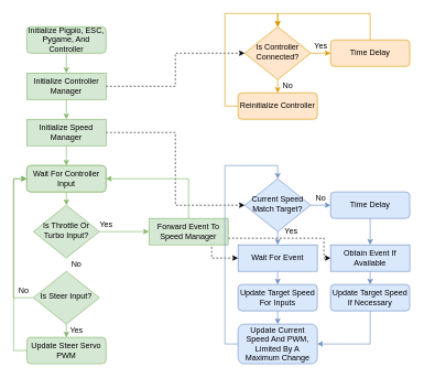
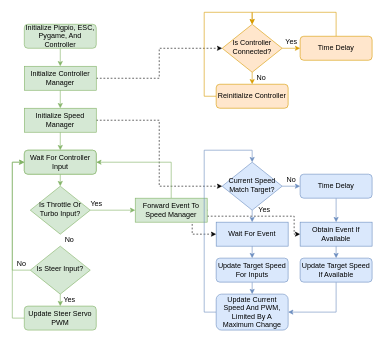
  <mxCell id="0" />
  <mxCell id="1" parent="0" />
  <mxCell id="2" style="edgeStyle=orthogonalEdgeStyle;rounded=0;orthogonalLoop=1;jettySize=auto;html=1;exitX=0.5;exitY=1;exitDx=0;exitDy=0;entryX=0.5;entryY=0;entryDx=0;entryDy=0;fillColor=#d5e8d4;strokeColor=#82b366;" edge="1" parent="1" source="3" target="13"><mxGeometry relative="1" as="geometry" /></mxCell>
  <mxCell id="3" value="Initialize Pigpio, ESC, Pygame, And Controller" style="rounded=1;whiteSpace=wrap;html=1;fontSize=12;glass=0;strokeWidth=1;shadow=0;fillColor=#d5e8d4;strokeColor=#82b366;" parent="1" vertex="1"><mxGeometry x="40" y="40" width="120" height="40" as="geometry" /></mxCell>
  <mxCell id="4" style="edgeStyle=orthogonalEdgeStyle;rounded=0;orthogonalLoop=1;jettySize=auto;html=1;exitX=1;exitY=0.5;exitDx=0;exitDy=0;entryX=0;entryY=0.5;entryDx=0;entryDy=0;fillColor=#d5e8d4;strokeColor=#82b366;" edge="1" parent="1" source="5" target="25"><mxGeometry relative="1" as="geometry" /></mxCell>
  <mxCell id="5" value="Is Throttle Or Turbo Input?" style="rhombus;whiteSpace=wrap;html=1;shadow=0;fontFamily=Helvetica;fontSize=12;align=center;strokeWidth=1;spacing=6;spacingTop=-4;fillColor=#d5e8d4;strokeColor=#82b366;" parent="1" vertex="1"><mxGeometry x="50" y="310" width="100" height="80" as="geometry" /></mxCell>
  <mxCell id="6" style="edgeStyle=orthogonalEdgeStyle;rounded=0;orthogonalLoop=1;jettySize=auto;html=1;exitX=0;exitY=0.5;exitDx=0;exitDy=0;entryX=0;entryY=0.5;entryDx=0;entryDy=0;fillColor=#d5e8d4;strokeColor=#82b366;" edge="1" parent="1" source="8" target="10"><mxGeometry relative="1" as="geometry" /></mxCell>
  <mxCell id="7" style="edgeStyle=orthogonalEdgeStyle;rounded=0;orthogonalLoop=1;jettySize=auto;html=1;exitX=0.5;exitY=1;exitDx=0;exitDy=0;entryX=0.5;entryY=0;entryDx=0;entryDy=0;fillColor=#d5e8d4;strokeColor=#82b366;" edge="1" parent="1" source="8" target="20"><mxGeometry relative="1" as="geometry" /></mxCell>
  <mxCell id="8" value="Is Steer Input?" style="rhombus;whiteSpace=wrap;html=1;shadow=0;fontFamily=Helvetica;fontSize=12;align=center;strokeWidth=1;spacing=6;spacingTop=-4;fillColor=#d5e8d4;strokeColor=#82b366;" parent="1" vertex="1"><mxGeometry x="50" y="410" width="100" height="80" as="geometry" /></mxCell>
  <mxCell id="9" style="edgeStyle=orthogonalEdgeStyle;rounded=0;orthogonalLoop=1;jettySize=auto;html=1;exitX=0.5;exitY=1;exitDx=0;exitDy=0;entryX=0.5;entryY=0;entryDx=0;entryDy=0;fillColor=#d5e8d4;strokeColor=#82b366;" edge="1" parent="1" source="10" target="5"><mxGeometry relative="1" as="geometry" /></mxCell>
  <mxCell id="10" value="Wait For Controller Input" style="rounded=1;whiteSpace=wrap;html=1;fontSize=12;glass=0;strokeWidth=1;shadow=0;fillColor=#d5e8d4;strokeColor=#82b366;" parent="1" vertex="1"><mxGeometry x="40" y="250" width="120" height="40" as="geometry" /></mxCell>
  <mxCell id="11" style="edgeStyle=orthogonalEdgeStyle;rounded=0;orthogonalLoop=1;jettySize=auto;html=1;exitX=0.5;exitY=1;exitDx=0;exitDy=0;entryX=0.5;entryY=0;entryDx=0;entryDy=0;fillColor=#d5e8d4;strokeColor=#82b366;" edge="1" parent="1" source="13" target="16"><mxGeometry relative="1" as="geometry" /></mxCell>
  <mxCell id="12" style="edgeStyle=orthogonalEdgeStyle;rounded=0;orthogonalLoop=1;jettySize=auto;html=1;exitX=1;exitY=0.5;exitDx=0;exitDy=0;strokeColor=#000000;dashed=1;" edge="1" parent="1" source="13" target="45"><mxGeometry relative="1" as="geometry" /></mxCell>
  <mxCell id="13" value="Initialize Controller Manager" style="rounded=0;whiteSpace=wrap;html=1;fillColor=#d5e8d4;strokeColor=#82b366;" vertex="1" parent="1"><mxGeometry x="40" y="110" width="120" height="40" as="geometry" /></mxCell>
  <mxCell id="14" style="edgeStyle=orthogonalEdgeStyle;rounded=0;orthogonalLoop=1;jettySize=auto;html=1;exitX=0.5;exitY=1;exitDx=0;exitDy=0;entryX=0.5;entryY=0;entryDx=0;entryDy=0;fillColor=#d5e8d4;strokeColor=#82b366;" edge="1" parent="1" source="16" target="10"><mxGeometry relative="1" as="geometry" /></mxCell>
  <mxCell id="15" style="edgeStyle=orthogonalEdgeStyle;rounded=0;orthogonalLoop=1;jettySize=auto;html=1;exitX=1;exitY=0.5;exitDx=0;exitDy=0;entryX=0;entryY=0.5;entryDx=0;entryDy=0;dashed=1;" edge="1" parent="1" source="16" target="29"><mxGeometry relative="1" as="geometry" /></mxCell>
  <mxCell id="16" value="Initialize Speed Manager" style="rounded=0;whiteSpace=wrap;html=1;fillColor=#d5e8d4;strokeColor=#82b366;" vertex="1" parent="1"><mxGeometry x="40" y="180" width="120" height="40" as="geometry" /></mxCell>
  <mxCell id="17" value="No" style="text;html=1;align=center;verticalAlign=middle;resizable=0;points=[];autosize=1;" vertex="1" parent="1"><mxGeometry x="100" y="390" width="30" height="20" as="geometry" /></mxCell>
  <mxCell id="18" value="No" style="text;html=1;align=center;verticalAlign=middle;resizable=0;points=[];autosize=1;" vertex="1" parent="1"><mxGeometry x="20" y="430" width="30" height="20" as="geometry" /></mxCell>
  <mxCell id="19" style="edgeStyle=orthogonalEdgeStyle;rounded=0;orthogonalLoop=1;jettySize=auto;html=1;exitX=0;exitY=0.5;exitDx=0;exitDy=0;entryX=0;entryY=0.5;entryDx=0;entryDy=0;fillColor=#d5e8d4;strokeColor=#82b366;" edge="1" parent="1" source="20" target="10"><mxGeometry relative="1" as="geometry" /></mxCell>
  <mxCell id="20" value="Update Steer Servo PWM" style="rounded=1;whiteSpace=wrap;html=1;fontSize=12;glass=0;strokeWidth=1;shadow=0;fillColor=#d5e8d4;strokeColor=#82b366;" vertex="1" parent="1"><mxGeometry x="40" y="510" width="120" height="40" as="geometry" /></mxCell>
  <mxCell id="21" value="Yes" style="text;html=1;align=center;verticalAlign=middle;resizable=0;points=[];autosize=1;" vertex="1" parent="1"><mxGeometry x="95" y="490" width="40" height="20" as="geometry" /></mxCell>
  <mxCell id="22" style="edgeStyle=orthogonalEdgeStyle;rounded=0;orthogonalLoop=1;jettySize=auto;html=1;exitX=0.5;exitY=0;exitDx=0;exitDy=0;entryX=1;entryY=0.5;entryDx=0;entryDy=0;fillColor=#d5e8d4;strokeColor=#82b366;" edge="1" parent="1" source="25" target="10"><mxGeometry relative="1" as="geometry" /></mxCell>
  <mxCell id="23" style="edgeStyle=orthogonalEdgeStyle;rounded=0;orthogonalLoop=1;jettySize=auto;html=1;exitX=1;exitY=0.5;exitDx=0;exitDy=0;entryX=0;entryY=0.5;entryDx=0;entryDy=0;dashed=1;strokeColor=#000000;" edge="1" parent="1" source="25" target="31"><mxGeometry relative="1" as="geometry"><Array as="points"><mxPoint x="320" y="350" /><mxPoint x="320" y="390" /></Array></mxGeometry></mxCell>
  <mxCell id="24" style="edgeStyle=orthogonalEdgeStyle;rounded=0;orthogonalLoop=1;jettySize=auto;html=1;exitX=1;exitY=0.5;exitDx=0;exitDy=0;entryX=0;entryY=0.5;entryDx=0;entryDy=0;strokeColor=#000000;dashed=1;" edge="1" parent="1" source="25" target="38"><mxGeometry relative="1" as="geometry"><Array as="points"><mxPoint x="320" y="350" /><mxPoint x="320" y="360" /><mxPoint x="490" y="360" /><mxPoint x="490" y="390" /></Array></mxGeometry></mxCell>
  <mxCell id="25" value="Forward Event To Speed Manager" style="rounded=0;whiteSpace=wrap;html=1;fillColor=#d5e8d4;strokeColor=#82b366;" vertex="1" parent="1"><mxGeometry x="225" y="330" width="120" height="40" as="geometry" /></mxCell>
  <mxCell id="26" value="Yes" style="text;html=1;align=center;verticalAlign=middle;resizable=0;points=[];autosize=1;" vertex="1" parent="1"><mxGeometry x="140" y="330" width="40" height="20" as="geometry" /></mxCell>
  <mxCell id="27" style="edgeStyle=orthogonalEdgeStyle;rounded=0;orthogonalLoop=1;jettySize=auto;html=1;exitX=0.5;exitY=1;exitDx=0;exitDy=0;entryX=0.5;entryY=0;entryDx=0;entryDy=0;strokeColor=#6c8ebf;fillColor=#dae8fc;" edge="1" parent="1" source="29" target="31"><mxGeometry relative="1" as="geometry" /></mxCell>
  <mxCell id="28" style="edgeStyle=orthogonalEdgeStyle;rounded=0;orthogonalLoop=1;jettySize=auto;html=1;exitX=1;exitY=0.5;exitDx=0;exitDy=0;entryX=0;entryY=0.5;entryDx=0;entryDy=0;strokeColor=#6c8ebf;fillColor=#dae8fc;" edge="1" parent="1" source="29" target="36"><mxGeometry relative="1" as="geometry" /></mxCell>
  <mxCell id="29" value="Current Speed&lt;br&gt;Match Target?" style="rhombus;whiteSpace=wrap;html=1;shadow=0;fontFamily=Helvetica;fontSize=12;align=center;strokeWidth=1;spacing=6;spacingTop=-4;fillColor=#dae8fc;strokeColor=#6c8ebf;" vertex="1" parent="1"><mxGeometry x="370" y="270" width="100" height="80" as="geometry" /></mxCell>
  <mxCell id="30" style="edgeStyle=orthogonalEdgeStyle;rounded=0;orthogonalLoop=1;jettySize=auto;html=1;exitX=0.5;exitY=1;exitDx=0;exitDy=0;entryX=0.5;entryY=0;entryDx=0;entryDy=0;strokeColor=#6c8ebf;fillColor=#dae8fc;" edge="1" parent="1" source="31" target="34"><mxGeometry relative="1" as="geometry" /></mxCell>
  <mxCell id="31" value="Wait For Event" style="rounded=0;whiteSpace=wrap;html=1;fillColor=#dae8fc;strokeColor=#6c8ebf;" vertex="1" parent="1"><mxGeometry x="360" y="370" width="120" height="40" as="geometry" /></mxCell>
  <mxCell id="32" value="Wait For Controller Input" style="rounded=1;whiteSpace=wrap;html=1;fontSize=12;glass=0;strokeWidth=1;shadow=0;fillColor=#d5e8d4;strokeColor=#82b366;" vertex="1" parent="1"><mxGeometry x="40" y="250" width="120" height="40" as="geometry" /></mxCell>
  <mxCell id="33" style="edgeStyle=orthogonalEdgeStyle;rounded=0;orthogonalLoop=1;jettySize=auto;html=1;exitX=0.5;exitY=1;exitDx=0;exitDy=0;entryX=0.5;entryY=0;entryDx=0;entryDy=0;strokeColor=#6c8ebf;fillColor=#dae8fc;" edge="1" parent="1" source="34" target="42"><mxGeometry relative="1" as="geometry" /></mxCell>
  <mxCell id="34" value="Update Target Speed For Inputs" style="rounded=1;whiteSpace=wrap;html=1;fontSize=12;glass=0;strokeWidth=1;shadow=0;fillColor=#dae8fc;strokeColor=#6c8ebf;" vertex="1" parent="1"><mxGeometry x="360" y="430" width="120" height="40" as="geometry" /></mxCell>
  <mxCell id="35" style="edgeStyle=orthogonalEdgeStyle;rounded=0;orthogonalLoop=1;jettySize=auto;html=1;exitX=0.5;exitY=1;exitDx=0;exitDy=0;entryX=0.5;entryY=0;entryDx=0;entryDy=0;strokeColor=#6c8ebf;fillColor=#dae8fc;" edge="1" parent="1" source="36" target="38"><mxGeometry relative="1" as="geometry" /></mxCell>
  <mxCell id="36" value="Time Delay" style="rounded=1;whiteSpace=wrap;html=1;fontSize=12;glass=0;strokeWidth=1;shadow=0;fillColor=#dae8fc;strokeColor=#6c8ebf;" vertex="1" parent="1"><mxGeometry x="500" y="290" width="120" height="40" as="geometry" /></mxCell>
  <mxCell id="37" style="edgeStyle=orthogonalEdgeStyle;rounded=0;orthogonalLoop=1;jettySize=auto;html=1;exitX=0.5;exitY=1;exitDx=0;exitDy=0;entryX=0.5;entryY=0;entryDx=0;entryDy=0;strokeColor=#6c8ebf;fillColor=#dae8fc;" edge="1" parent="1" source="38" target="40"><mxGeometry relative="1" as="geometry" /></mxCell>
  <mxCell id="38" value="Obtain Event If Available" style="rounded=0;whiteSpace=wrap;html=1;fillColor=#dae8fc;strokeColor=#6c8ebf;" vertex="1" parent="1"><mxGeometry x="500" y="370" width="120" height="40" as="geometry" /></mxCell>
  <mxCell id="39" style="edgeStyle=orthogonalEdgeStyle;rounded=0;orthogonalLoop=1;jettySize=auto;html=1;exitX=0.5;exitY=1;exitDx=0;exitDy=0;entryX=1;entryY=0.5;entryDx=0;entryDy=0;strokeColor=#6c8ebf;fillColor=#dae8fc;" edge="1" parent="1" source="40" target="42"><mxGeometry relative="1" as="geometry" /></mxCell>
- <mxCell id="40" value="Update Target Speed If Necessary" style="rounded=1;whiteSpace=wrap;html=1;fontSize=12;glass=0;strokeWidth=1;shadow=0;fillColor=#dae8fc;strokeColor=#6c8ebf;" vertex="1" parent="1"><mxGeometry x="500" y="430" width="120" height="40" as="geometry" /></mxCell>
+ <mxCell id="40" value="Update Target Speed If Available" style="rounded=1;whiteSpace=wrap;html=1;fontSize=12;glass=0;strokeWidth=1;shadow=0;fillColor=#dae8fc;strokeColor=#6c8ebf;" vertex="1" parent="1"><mxGeometry x="500" y="430" width="120" height="40" as="geometry" /></mxCell>
  <mxCell id="41" style="edgeStyle=orthogonalEdgeStyle;rounded=0;orthogonalLoop=1;jettySize=auto;html=1;exitX=0;exitY=0.5;exitDx=0;exitDy=0;entryX=0.5;entryY=0;entryDx=0;entryDy=0;strokeColor=#6c8ebf;fillColor=#dae8fc;" edge="1" parent="1" source="42" target="29"><mxGeometry relative="1" as="geometry"><Array as="points"><mxPoint x="340" y="520" /><mxPoint x="340" y="250" /><mxPoint x="420" y="250" /></Array></mxGeometry></mxCell>
  <mxCell id="42" value="Update Current Speed And PWM,&lt;br&gt;Limited By A Maximum Change" style="rounded=1;whiteSpace=wrap;html=1;fontSize=12;glass=0;strokeWidth=1;shadow=0;fillColor=#dae8fc;strokeColor=#6c8ebf;" vertex="1" parent="1"><mxGeometry x="360" y="490" width="120" height="60" as="geometry" /></mxCell>
  <mxCell id="43" style="edgeStyle=orthogonalEdgeStyle;rounded=0;orthogonalLoop=1;jettySize=auto;html=1;exitX=0.5;exitY=1;exitDx=0;exitDy=0;entryX=0.5;entryY=0;entryDx=0;entryDy=0;strokeColor=#d79b00;fillColor=#ffe6cc;" edge="1" parent="1" source="45" target="49"><mxGeometry relative="1" as="geometry" /></mxCell>
  <mxCell id="44" style="edgeStyle=orthogonalEdgeStyle;rounded=0;orthogonalLoop=1;jettySize=auto;html=1;exitX=1;exitY=0.5;exitDx=0;exitDy=0;entryX=0;entryY=0.5;entryDx=0;entryDy=0;strokeColor=#d79b00;fillColor=#ffe6cc;" edge="1" parent="1" source="45" target="52"><mxGeometry relative="1" as="geometry" /></mxCell>
  <mxCell id="45" value="Is Controller Connected?" style="rhombus;whiteSpace=wrap;html=1;shadow=0;fontFamily=Helvetica;fontSize=12;align=center;strokeWidth=1;spacing=6;spacingTop=-4;fillColor=#ffe6cc;strokeColor=#d79b00;" vertex="1" parent="1"><mxGeometry x="370" y="40" width="100" height="80" as="geometry" /></mxCell>
  <mxCell id="46" value="No" style="text;html=1;align=center;verticalAlign=middle;resizable=0;points=[];autosize=1;" vertex="1" parent="1"><mxGeometry x="470" y="290" width="30" height="20" as="geometry" /></mxCell>
  <mxCell id="47" value="Yes" style="text;html=1;align=center;verticalAlign=middle;resizable=0;points=[];autosize=1;" vertex="1" parent="1"><mxGeometry x="420" y="340" width="40" height="20" as="geometry" /></mxCell>
  <mxCell id="48" style="edgeStyle=orthogonalEdgeStyle;rounded=0;orthogonalLoop=1;jettySize=auto;html=1;exitX=0;exitY=0.5;exitDx=0;exitDy=0;entryX=0.5;entryY=0;entryDx=0;entryDy=0;strokeColor=#d79b00;fillColor=#ffe6cc;" edge="1" parent="1" source="49" target="45"><mxGeometry relative="1" as="geometry"><Array as="points"><mxPoint x="340" y="160" /><mxPoint x="340" y="20" /><mxPoint x="420" y="20" /></Array></mxGeometry></mxCell>
  <mxCell id="49" value="Reinitialize Controller" style="rounded=1;whiteSpace=wrap;html=1;fontSize=12;glass=0;strokeWidth=1;shadow=0;fillColor=#ffe6cc;strokeColor=#d79b00;" vertex="1" parent="1"><mxGeometry x="360" y="140" width="120" height="40" as="geometry" /></mxCell>
  <mxCell id="50" value="No" style="text;html=1;align=center;verticalAlign=middle;resizable=0;points=[];autosize=1;" vertex="1" parent="1"><mxGeometry x="420" y="120" width="30" height="20" as="geometry" /></mxCell>
  <mxCell id="51" style="edgeStyle=orthogonalEdgeStyle;rounded=0;orthogonalLoop=1;jettySize=auto;html=1;exitX=0.5;exitY=0;exitDx=0;exitDy=0;entryX=0.5;entryY=0;entryDx=0;entryDy=0;strokeColor=#d79b00;fillColor=#ffe6cc;" edge="1" parent="1" source="52" target="45"><mxGeometry relative="1" as="geometry"><Array as="points"><mxPoint x="560" y="20" /><mxPoint x="420" y="20" /></Array></mxGeometry></mxCell>
  <mxCell id="52" value="Time Delay" style="rounded=1;whiteSpace=wrap;html=1;fontSize=12;glass=0;strokeWidth=1;shadow=0;fillColor=#ffe6cc;strokeColor=#d79b00;" vertex="1" parent="1"><mxGeometry x="500" y="60" width="120" height="40" as="geometry" /></mxCell>
  <mxCell id="53" value="Yes" style="text;html=1;align=center;verticalAlign=middle;resizable=0;points=[];autosize=1;" vertex="1" parent="1"><mxGeometry x="465" y="60" width="40" height="20" as="geometry" /></mxCell>
